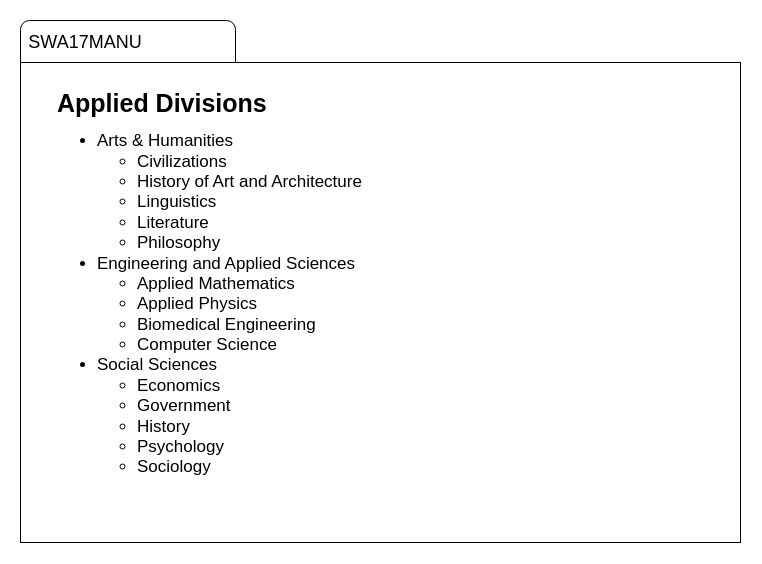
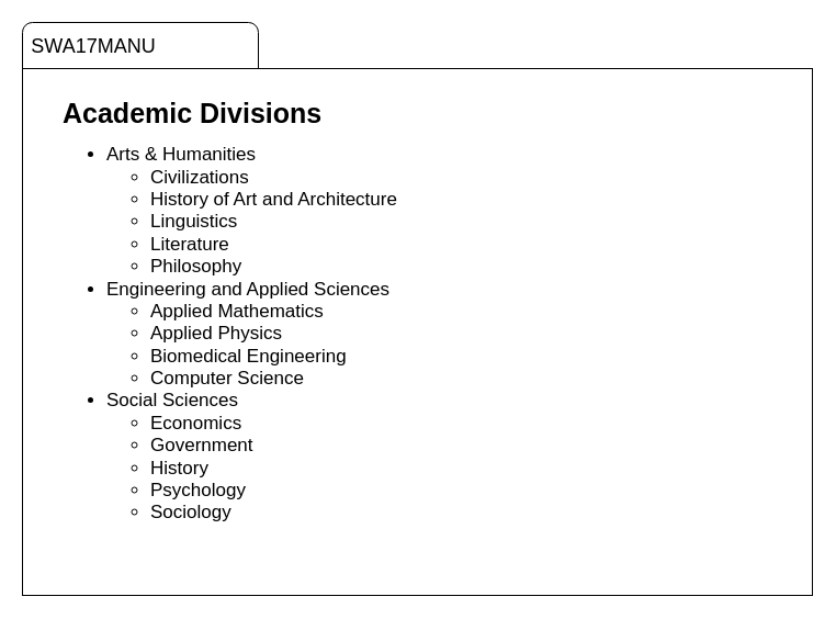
  <mxCell id="0" />
  <mxCell id="1" parent="0" />
  <mxCell id="2" value="" style="group" parent="1" vertex="1" connectable="0"><mxGeometry x="20" y="20" width="720" height="522" as="geometry" /></mxCell>
  <mxCell id="3" value="" style="rounded=1;whiteSpace=wrap;html=1;" parent="2" vertex="1"><mxGeometry width="215" height="60" as="geometry" /></mxCell>
  <mxCell id="4" value="" style="whiteSpace=wrap;html=1;" parent="2" vertex="1"><mxGeometry y="42" width="720" height="480" as="geometry" /></mxCell>
- <mxCell id="5" value="&lt;div&gt;&lt;span style=&quot;text-align: center&quot;&gt;&lt;b&gt;&lt;font style=&quot;font-size: 25px&quot;&gt;Applied Divisions&lt;/font&gt;&lt;/b&gt;&lt;/span&gt;&lt;br&gt;&lt;/div&gt;" style="text;html=1;strokeColor=none;fillColor=none;align=left;verticalAlign=middle;whiteSpace=wrap;rounded=0;fontSize=17;" parent="2" vertex="1"><mxGeometry x="35" y="67" width="665" height="30" as="geometry" /></mxCell>
+ <mxCell id="5" value="&lt;div&gt;&lt;span style=&quot;text-align: center&quot;&gt;&lt;b&gt;&lt;font style=&quot;font-size: 25px&quot;&gt;Academic Divisions&lt;/font&gt;&lt;/b&gt;&lt;/span&gt;&lt;br&gt;&lt;/div&gt;" style="text;html=1;strokeColor=none;fillColor=none;align=left;verticalAlign=middle;whiteSpace=wrap;rounded=0;fontSize=17;" parent="2" vertex="1"><mxGeometry x="35" y="67" width="665" height="30" as="geometry" /></mxCell>
  <mxCell id="6" value="SWA17MANU" style="text;html=1;strokeColor=none;fillColor=none;align=center;verticalAlign=middle;whiteSpace=wrap;rounded=0;fontSize=18;" parent="2" vertex="1"><mxGeometry x="45" y="12" width="40" height="20" as="geometry" /></mxCell>
  <mxCell id="7" value="&lt;ul&gt;&lt;li&gt;Arts &amp;amp; Humanities&lt;/li&gt;&lt;ul&gt;&lt;li&gt;Civilizations&amp;nbsp; &amp;nbsp; &amp;nbsp; &amp;nbsp; &amp;nbsp; &amp;nbsp; &amp;nbsp; &amp;nbsp; &amp;nbsp; &amp;nbsp; &amp;nbsp; &amp;nbsp; &amp;nbsp; &amp;nbsp; &amp;nbsp; &amp;nbsp; &amp;nbsp; &amp;nbsp; &amp;nbsp; &amp;nbsp; &amp;nbsp; &amp;nbsp; &amp;nbsp; &amp;nbsp; &amp;nbsp;&lt;/li&gt;&lt;li&gt;History of Art and Architecture&lt;/li&gt;&lt;li&gt;Linguistics&lt;/li&gt;&lt;li&gt;Literature&lt;/li&gt;&lt;li&gt;Philosophy&lt;/li&gt;&lt;/ul&gt;&lt;li&gt;Engineering and Applied Sciences&lt;/li&gt;&lt;ul&gt;&lt;li&gt;Applied Mathematics&lt;/li&gt;&lt;li&gt;Applied Physics&lt;/li&gt;&lt;li&gt;Biomedical Engineering&lt;/li&gt;&lt;li&gt;Computer Science&lt;/li&gt;&lt;/ul&gt;&lt;li&gt;Social Sciences&lt;/li&gt;&lt;ul&gt;&lt;li&gt;Economics&lt;/li&gt;&lt;li&gt;Government&lt;/li&gt;&lt;li&gt;History&lt;/li&gt;&lt;li&gt;Psychology&lt;/li&gt;&lt;li&gt;Sociology&lt;/li&gt;&lt;/ul&gt;&lt;/ul&gt;" style="text;html=1;strokeColor=none;fillColor=none;align=left;verticalAlign=middle;whiteSpace=wrap;rounded=0;fontSize=17;" parent="2" vertex="1"><mxGeometry x="35" y="97" width="665" height="374" as="geometry" /></mxCell>
